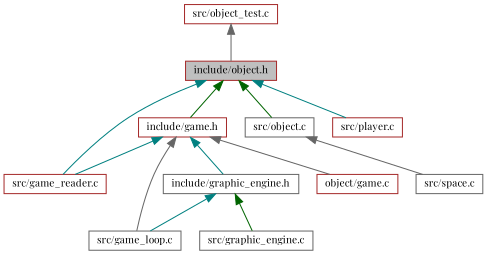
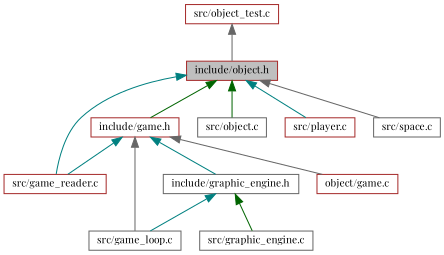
  digraph {
    fontname="Playfair Display"
    node [color=brown fillcolor=white fontname="Playfair Display" fontsize=10 shape=record style=filled]
    edge [color=teal dir=back fontname="Playfair Display" fontsize=10 labelfontname=Helvetica labelfontsize=10 style=solid]
    n1 [fillcolor=grey75 fontcolor=black height=0.2 label="include/object.h" width=0.4]
    n2 [height=0.2 label="include/game.h" width=0.4]
    n3 [height=0.2 label="src/game_reader.c" width=0.4]
    n4 [color=gray40 height=0.2 label="src/object.c" width=0.4]
    n5 [height=0.2 label="src/player.c" width=0.4]
    n6 [color=gray40 height=0.2 label="src/space.c" width=0.4]
    n7 [color=gray40 height=0.2 label="include/graphic_engine.h" width=0.4]
    n8 [color=gray40 height=0.2 label="src/game_loop.c" width=0.4]
    n9 [height=0.2 label="object/game.c" width=0.4]
    n10 [height=0.2 label="src/object_test.c" width=0.4]
    n11 [color=gray40 height=0.2 label="src/graphic_engine.c" width=0.4]
    n1 -> n2 [color=darkgreen]
    n1 -> n3
    n1 -> n4 [color=darkgreen]
    n1 -> n5
-   n4 -> n6 [color=gray40]
+   n1 -> n6 [color=gray40]
    n2 -> n3
    n2 -> n7
    n2 -> n8 [color=gray40]
    n2 -> n9 [color=gray40]
    n7 -> n8
    n7 -> n11 [color=darkgreen]
    n10 -> n1 [color=gray40]
  }
